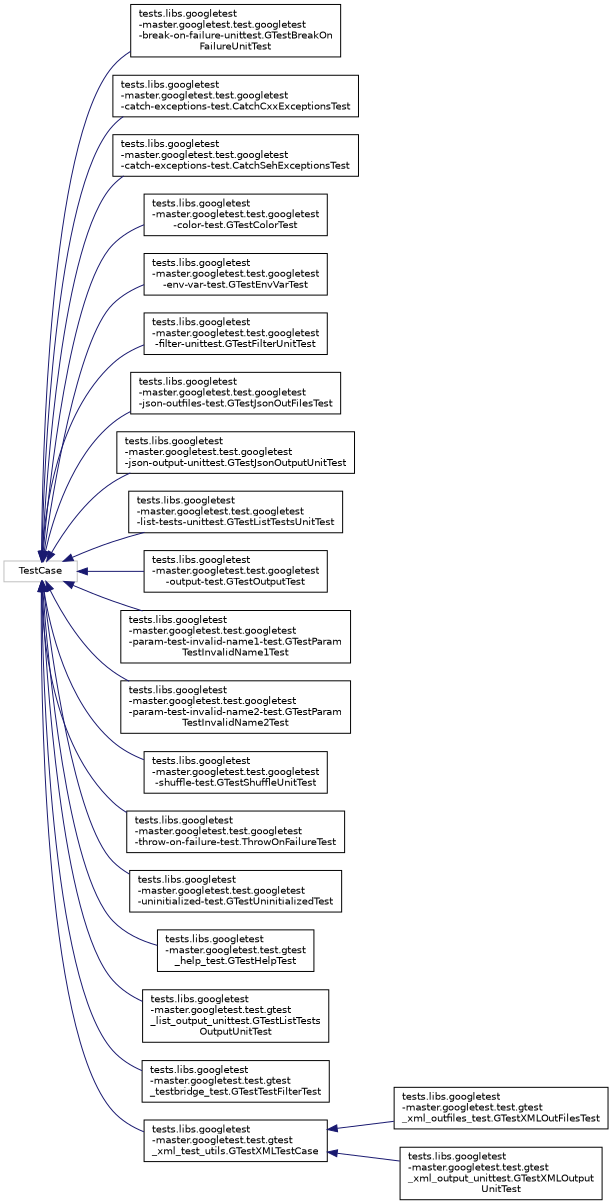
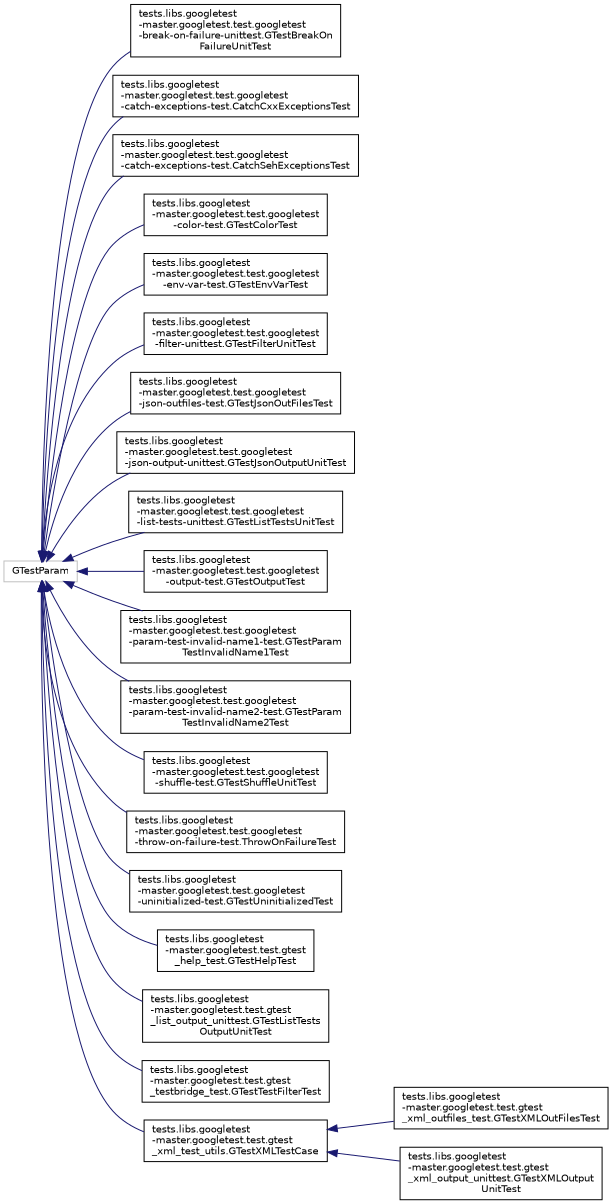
  digraph {
    rankdir=LR
    node [color=black fillcolor=white fontname=Helvetica fontsize=10 shape=record style=filled]
    edge [color=midnightblue dir=back fontname=Helvetica fontsize=10 labelfontname=Helvetica labelfontsize=10 style=solid]
-   n1 [color=grey75 height=0.2 label=TestCase width=0.4]
+   n1 [color=grey75 height=0.2 label=GTestParam width=0.4]
    n2 [height=0.2 label="tests.libs.googletest\l-master.googletest.test.googletest\l-break-on-failure-unittest.GTestBreakOn\lFailureUnitTest" width=0.4]
    n3 [height=0.2 label="tests.libs.googletest\l-master.googletest.test.googletest\l-catch-exceptions-test.CatchCxxExceptionsTest" width=0.4]
    n4 [height=0.2 label="tests.libs.googletest\l-master.googletest.test.googletest\l-catch-exceptions-test.CatchSehExceptionsTest" width=0.4]
    n5 [height=0.2 label="tests.libs.googletest\l-master.googletest.test.googletest\l-color-test.GTestColorTest" width=0.4]
    n6 [height=0.2 label="tests.libs.googletest\l-master.googletest.test.googletest\l-env-var-test.GTestEnvVarTest" width=0.4]
    n7 [height=0.2 label="tests.libs.googletest\l-master.googletest.test.googletest\l-filter-unittest.GTestFilterUnitTest" width=0.4]
    n8 [height=0.2 label="tests.libs.googletest\l-master.googletest.test.googletest\l-json-outfiles-test.GTestJsonOutFilesTest" width=0.4]
    n9 [height=0.2 label="tests.libs.googletest\l-master.googletest.test.googletest\l-json-output-unittest.GTestJsonOutputUnitTest" width=0.4]
    n10 [height=0.2 label="tests.libs.googletest\l-master.googletest.test.googletest\l-list-tests-unittest.GTestListTestsUnitTest" width=0.4]
    n11 [height=0.2 label="tests.libs.googletest\l-master.googletest.test.googletest\l-output-test.GTestOutputTest" width=0.4]
    n12 [height=0.2 label="tests.libs.googletest\l-master.googletest.test.googletest\l-param-test-invalid-name1-test.GTestParam\lTestInvalidName1Test" width=0.4]
    n13 [height=0.2 label="tests.libs.googletest\l-master.googletest.test.googletest\l-param-test-invalid-name2-test.GTestParam\lTestInvalidName2Test" width=0.4]
    n14 [height=0.2 label="tests.libs.googletest\l-master.googletest.test.googletest\l-shuffle-test.GTestShuffleUnitTest" width=0.4]
    n15 [height=0.2 label="tests.libs.googletest\l-master.googletest.test.googletest\l-throw-on-failure-test.ThrowOnFailureTest" width=0.4]
    n16 [height=0.2 label="tests.libs.googletest\l-master.googletest.test.googletest\l-uninitialized-test.GTestUninitializedTest" width=0.4]
    n17 [height=0.2 label="tests.libs.googletest\l-master.googletest.test.gtest\l_help_test.GTestHelpTest" width=0.4]
    n18 [height=0.2 label="tests.libs.googletest\l-master.googletest.test.gtest\l_list_output_unittest.GTestListTests\lOutputUnitTest" width=0.4]
    n19 [height=0.2 label="tests.libs.googletest\l-master.googletest.test.gtest\l_testbridge_test.GTestTestFilterTest" width=0.4]
    n20 [height=0.2 label="tests.libs.googletest\l-master.googletest.test.gtest\l_xml_test_utils.GTestXMLTestCase" width=0.4]
    n21 [height=0.2 label="tests.libs.googletest\l-master.googletest.test.gtest\l_xml_outfiles_test.GTestXMLOutFilesTest" width=0.4]
    n22 [height=0.2 label="tests.libs.googletest\l-master.googletest.test.gtest\l_xml_output_unittest.GTestXMLOutput\lUnitTest" width=0.4]
    n1 -> n2
    n1 -> n3
    n1 -> n4
    n1 -> n5
    n1 -> n6
    n1 -> n7
    n1 -> n8
    n1 -> n9
    n1 -> n10
    n1 -> n11
    n1 -> n12
    n1 -> n13
    n1 -> n14
    n1 -> n15
    n1 -> n16
    n1 -> n17
    n1 -> n18
    n1 -> n19
    n1 -> n20
    n20 -> n21
    n20 -> n22
  }
